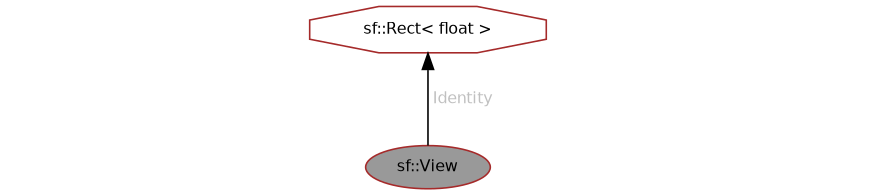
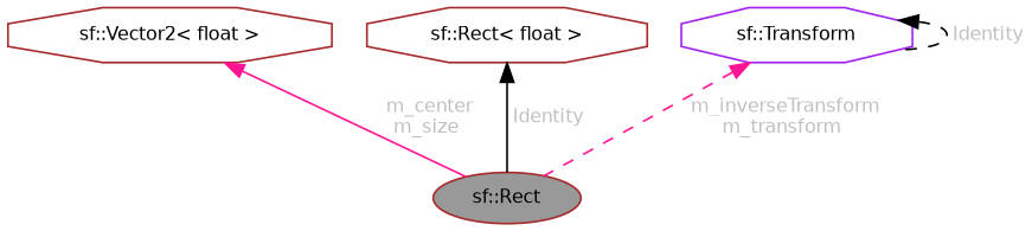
  digraph {
    node [color=brown fillcolor=white fontname=Helvetica fontsize=10 shape=octagon style=filled]
    edge [color=deeppink dir=back fontcolor=grey fontname=Helvetica fontsize=10 labelfontname=Helvetica labelfontsize=10 style=solid]
-   n1 [fillcolor=grey60 fontcolor=black height=0.2 label="sf::View" shape=ellipse width=0.4]
+   n1 [fillcolor=grey60 fontcolor=black height=0.2 label="sf::Rect" shape=ellipse width=0.4]
+   n2 [height=0.2 label="sf::Vector2\< float \>" width=0.4]
    n3 [height=0.2 label="sf::Rect\< float \>" width=0.4]
+   n4 [color=purple height=0.2 label="sf::Transform" width=0.4]
+   n2 -> n1 [label=" m_center\nm_size"]
    n3 -> n1 [color=black label=" Identity"]
+   n4 -> n1 [label=" m_inverseTransform\nm_transform" style=dashed]
+   n4 -> n4 [color=black label=" Identity" style=dashed]
  }
